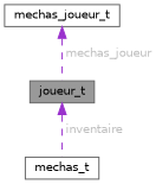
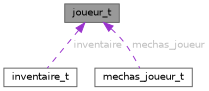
  digraph {
    node [color=gray40 fillcolor=white fontname=Helvetica fontsize=10 shape=box style=filled]
    edge [color=darkorchid3 dir=back fontcolor=grey fontname=Helvetica fontsize=10 labelfontname=Helvetica labelfontsize=10 style=dashed]
    n1 [fillcolor=grey60 fontcolor=black height=0.2 label=joueur_t width=0.4]
-   n2 [height=0.2 label=mechas_t width=0.4]
+   n2 [height=0.2 label=inventaire_t width=0.4]
    n3 [height=0.2 label=mechas_joueur_t width=0.4]
    n1 -> n2 [label=" inventaire"]
-   n3 -> n1 [label=" mechas_joueur"]
+   n1 -> n3 [label=" mechas_joueur"]
  }
